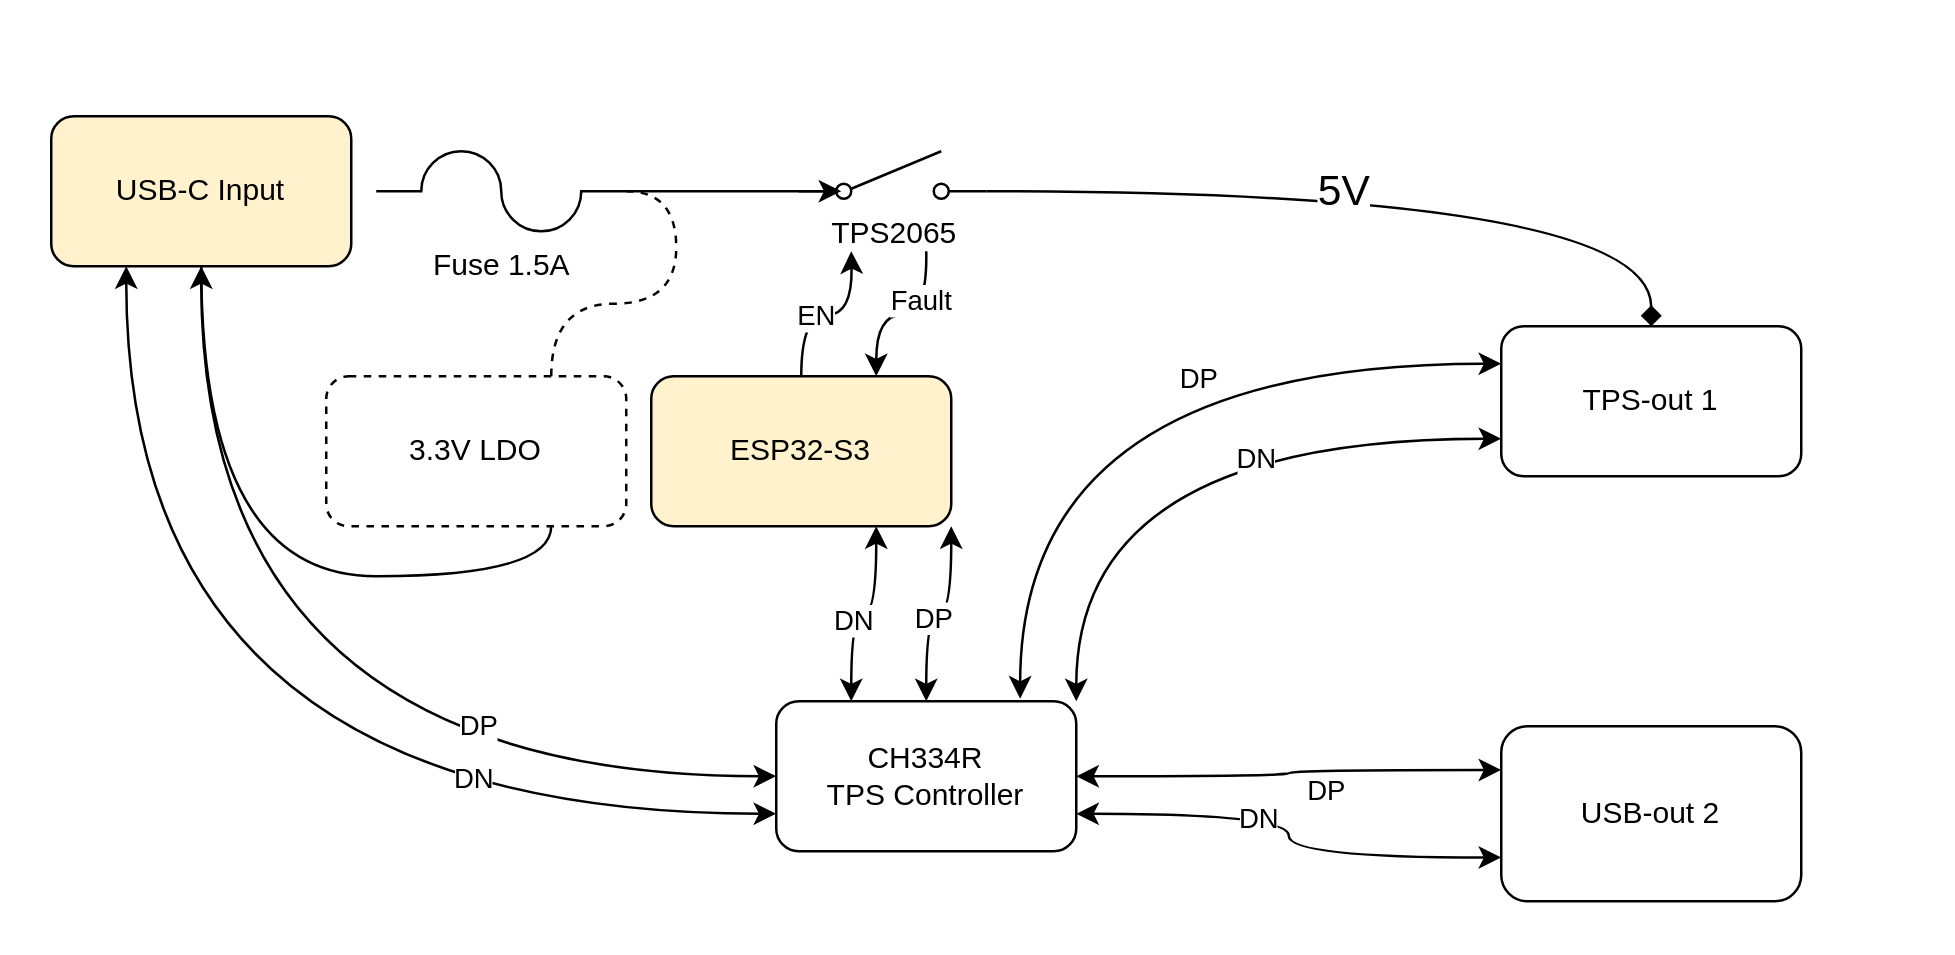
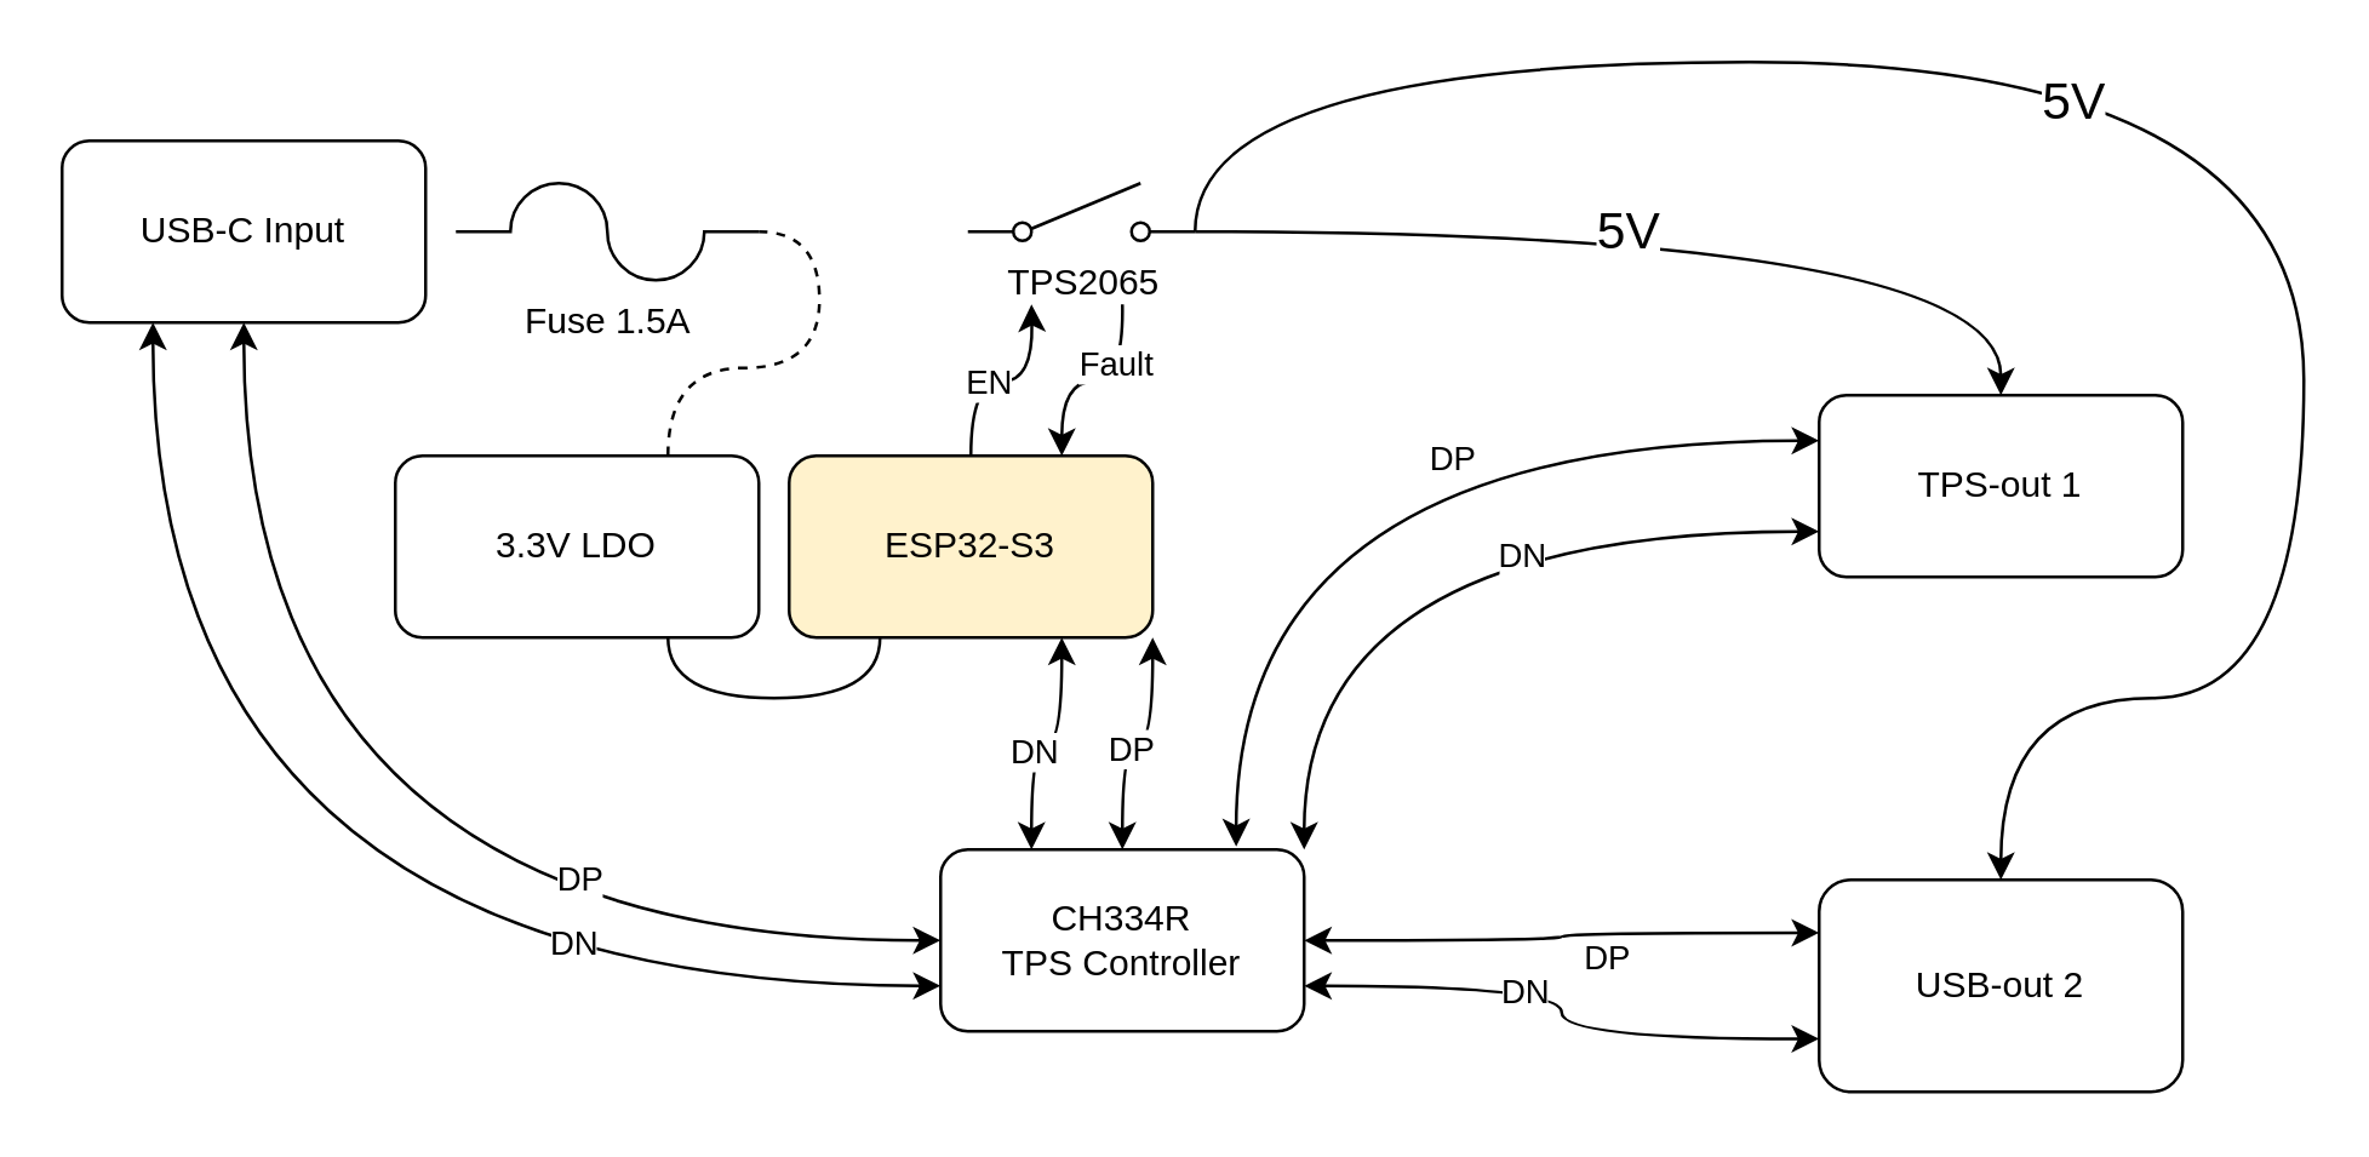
  <mxCell id="0" />
  <mxCell id="1" parent="0" />
  <mxCell id="2" style="edgeStyle=orthogonalEdgeStyle;rounded=0;orthogonalLoop=1;jettySize=auto;html=1;entryX=0;entryY=0.25;entryDx=0;entryDy=0;curved=1;startArrow=classic;startFill=1;exitX=0.813;exitY=-0.017;exitDx=0;exitDy=0;exitPerimeter=0;" edge="1" parent="1" source="28" target="5"><mxGeometry relative="1" as="geometry"><mxPoint x="431" y="166.6" as="sourcePoint" /></mxGeometry></mxCell>
  <mxCell id="3" value="&lt;div&gt;DP&lt;/div&gt;" style="edgeLabel;html=1;align=center;verticalAlign=middle;resizable=0;points=[];" vertex="1" connectable="0" parent="2"><mxGeometry x="0.255" y="-5" relative="1" as="geometry"><mxPoint as="offset" /></mxGeometry></mxCell>
  <mxCell id="4" value="&lt;div&gt;Fuse 1.5A&lt;/div&gt;" style="pointerEvents=1;verticalLabelPosition=bottom;shadow=0;dashed=0;align=center;html=1;verticalAlign=top;shape=mxgraph.electrical.miscellaneous.fuse_4;" vertex="1" parent="1"><mxGeometry x="150" y="60" width="100" height="32" as="geometry" /></mxCell>
  <mxCell id="5" value="TPS-out 1" style="rounded=1;whiteSpace=wrap;html=1;" vertex="1" parent="1"><mxGeometry x="600" y="130" width="120" height="60" as="geometry" /></mxCell>
+ <mxCell id="6" style="edgeStyle=orthogonalEdgeStyle;rounded=0;orthogonalLoop=1;jettySize=auto;html=1;exitX=0.5;exitY=0;exitDx=0;exitDy=0;entryX=1;entryY=0.8;entryDx=0;entryDy=0;curved=1;startArrow=classic;startFill=1;endArrow=none;endFill=0;" edge="1" parent="1" source="8" target="17"><mxGeometry relative="1" as="geometry"><Array as="points"><mxPoint x="660" y="230" /><mxPoint x="760" y="230" /><mxPoint x="760" y="20" /><mxPoint x="394" y="20" /></Array></mxGeometry></mxCell>
+ <mxCell id="7" value="5V" style="edgeLabel;html=1;align=center;verticalAlign=middle;resizable=0;points=[];fontSize=17;" vertex="1" connectable="0" parent="6"><mxGeometry x="0.129" y="13" relative="1" as="geometry"><mxPoint as="offset" /></mxGeometry></mxCell>
  <mxCell id="8" value="&lt;div&gt;USB-out 2&lt;/div&gt;" style="rounded=1;whiteSpace=wrap;html=1;" vertex="1" parent="1"><mxGeometry x="600" y="290" width="120" height="70" as="geometry" /></mxCell>
  <mxCell id="9" style="edgeStyle=orthogonalEdgeStyle;rounded=0;orthogonalLoop=1;jettySize=auto;html=1;exitX=1;exitY=0;exitDx=0;exitDy=0;entryX=0;entryY=0.75;entryDx=0;entryDy=0;startArrow=classic;startFill=1;curved=1;" edge="1" parent="1" source="28" target="5"><mxGeometry relative="1" as="geometry"><mxPoint x="431" y="186.88" as="sourcePoint" /></mxGeometry></mxCell>
  <mxCell id="10" value="&lt;div&gt;DN&lt;/div&gt;" style="edgeLabel;html=1;align=center;verticalAlign=middle;resizable=0;points=[];" vertex="1" connectable="0" parent="9"><mxGeometry x="0.281" y="-7" relative="1" as="geometry"><mxPoint as="offset" /></mxGeometry></mxCell>
  <mxCell id="11" style="edgeStyle=orthogonalEdgeStyle;rounded=0;orthogonalLoop=1;jettySize=auto;html=1;exitX=1;exitY=0.5;exitDx=0;exitDy=0;entryX=0;entryY=0.25;entryDx=0;entryDy=0;startArrow=classic;startFill=1;curved=1;" edge="1" parent="1" source="28" target="8"><mxGeometry relative="1" as="geometry"><mxPoint x="425" y="316.1" as="sourcePoint" /></mxGeometry></mxCell>
  <mxCell id="12" value="DP" style="edgeLabel;html=1;align=center;verticalAlign=middle;resizable=0;points=[];" vertex="1" connectable="0" parent="11"><mxGeometry x="0.183" y="-8" relative="1" as="geometry"><mxPoint as="offset" /></mxGeometry></mxCell>
  <mxCell id="13" style="edgeStyle=orthogonalEdgeStyle;rounded=0;orthogonalLoop=1;jettySize=auto;html=1;exitX=1;exitY=0.75;exitDx=0;exitDy=0;entryX=0;entryY=0.75;entryDx=0;entryDy=0;startArrow=classic;startFill=1;curved=1;" edge="1" parent="1" source="28" target="8"><mxGeometry relative="1" as="geometry"><mxPoint x="425" y="336.38" as="sourcePoint" /></mxGeometry></mxCell>
  <mxCell id="14" value="DN" style="edgeLabel;html=1;align=center;verticalAlign=middle;resizable=0;points=[];" vertex="1" connectable="0" parent="13"><mxGeometry x="-0.229" y="-1" relative="1" as="geometry"><mxPoint as="offset" /></mxGeometry></mxCell>
- <mxCell id="15" style="edgeStyle=orthogonalEdgeStyle;rounded=0;orthogonalLoop=1;jettySize=auto;html=1;exitX=1;exitY=0.8;exitDx=0;exitDy=0;curved=1;endArrow=diamond;" edge="1" parent="1" source="17" target="5"><mxGeometry relative="1" as="geometry" /></mxCell>
+ <mxCell id="15" style="edgeStyle=orthogonalEdgeStyle;rounded=0;orthogonalLoop=1;jettySize=auto;html=1;exitX=1;exitY=0.8;exitDx=0;exitDy=0;curved=1;" edge="1" parent="1" source="17" target="5"><mxGeometry relative="1" as="geometry" /></mxCell>
  <mxCell id="16" value="5V" style="edgeLabel;html=1;align=center;verticalAlign=middle;resizable=0;points=[];fontSize=17;" vertex="1" connectable="0" parent="15"><mxGeometry x="-0.113" relative="1" as="geometry"><mxPoint as="offset" /></mxGeometry></mxCell>
  <mxCell id="17" value="TPS2065" style="html=1;shape=mxgraph.electrical.electro-mechanical.singleSwitch;aspect=fixed;elSwitchState=off;spacingBottom=-46;" vertex="1" parent="1"><mxGeometry x="319" y="60" width="75" height="20" as="geometry" /></mxCell>
- <mxCell id="18" style="edgeStyle=orthogonalEdgeStyle;rounded=0;orthogonalLoop=1;jettySize=auto;html=1;exitX=1;exitY=0.5;exitDx=0;exitDy=0;exitPerimeter=0;entryX=0.227;entryY=0.8;entryDx=0;entryDy=0;entryPerimeter=0;" edge="1" parent="1" source="4" target="17"><mxGeometry relative="1" as="geometry" /></mxCell>
  <mxCell id="19" style="edgeStyle=orthogonalEdgeStyle;rounded=0;orthogonalLoop=1;jettySize=auto;html=1;exitX=0.5;exitY=0;exitDx=0;exitDy=0;curved=1;" edge="1" parent="1" source="23"><mxGeometry relative="1" as="geometry"><mxPoint x="340" y="100" as="targetPoint" /></mxGeometry></mxCell>
  <mxCell id="20" value="EN" style="edgeLabel;html=1;align=center;verticalAlign=middle;resizable=0;points=[];" vertex="1" connectable="0" parent="19"><mxGeometry x="-0.143" y="1" relative="1" as="geometry"><mxPoint y="1" as="offset" /></mxGeometry></mxCell>
  <mxCell id="21" style="edgeStyle=orthogonalEdgeStyle;rounded=0;orthogonalLoop=1;jettySize=auto;html=1;exitX=0.75;exitY=0;exitDx=0;exitDy=0;curved=1;startArrow=classic;startFill=1;endArrow=none;endFill=0;" edge="1" parent="1" source="23"><mxGeometry relative="1" as="geometry"><mxPoint x="370" y="100" as="targetPoint" /></mxGeometry></mxCell>
  <mxCell id="22" value="Fault" style="edgeLabel;html=1;align=center;verticalAlign=middle;resizable=0;points=[];" vertex="1" connectable="0" parent="21"><mxGeometry x="0.434" y="3" relative="1" as="geometry"><mxPoint as="offset" /></mxGeometry></mxCell>
  <mxCell id="23" value="ESP32-S3" style="rounded=1;whiteSpace=wrap;html=1;fillColor=#fff2cc;" vertex="1" parent="1"><mxGeometry x="260" y="150" width="120" height="60" as="geometry" /></mxCell>
  <mxCell id="24" style="edgeStyle=orthogonalEdgeStyle;rounded=0;orthogonalLoop=1;jettySize=auto;html=1;exitX=0.25;exitY=0;exitDx=0;exitDy=0;entryX=0.75;entryY=1;entryDx=0;entryDy=0;curved=1;startArrow=classic;startFill=1;" edge="1" parent="1" source="28" target="23"><mxGeometry relative="1" as="geometry" /></mxCell>
  <mxCell id="25" value="DN" style="edgeLabel;html=1;align=center;verticalAlign=middle;resizable=0;points=[];" vertex="1" connectable="0" parent="24"><mxGeometry x="-0.175" relative="1" as="geometry"><mxPoint as="offset" /></mxGeometry></mxCell>
  <mxCell id="26" style="edgeStyle=orthogonalEdgeStyle;rounded=0;orthogonalLoop=1;jettySize=auto;html=1;exitX=0;exitY=0.5;exitDx=0;exitDy=0;entryX=0.5;entryY=1;entryDx=0;entryDy=0;startArrow=classic;startFill=1;endArrow=classic;endFill=1;curved=1;" edge="1" parent="1" source="28" target="35"><mxGeometry relative="1" as="geometry" /></mxCell>
  <mxCell id="27" value="DP" style="edgeLabel;html=1;align=center;verticalAlign=middle;resizable=0;points=[];" vertex="1" connectable="0" parent="26"><mxGeometry x="-0.447" y="-21" relative="1" as="geometry"><mxPoint as="offset" /></mxGeometry></mxCell>
  <mxCell id="28" value="&lt;div&gt;CH334R&lt;/div&gt;&lt;div&gt;TPS Controller&lt;/div&gt;" style="rounded=1;whiteSpace=wrap;html=1;" vertex="1" parent="1"><mxGeometry x="310" y="280" width="120" height="60" as="geometry" /></mxCell>
  <mxCell id="29" style="edgeStyle=orthogonalEdgeStyle;rounded=0;orthogonalLoop=1;jettySize=auto;html=1;exitX=0.5;exitY=0;exitDx=0;exitDy=0;entryX=1;entryY=1;entryDx=0;entryDy=0;curved=1;startArrow=classic;startFill=1;" edge="1" parent="1" source="28" target="23"><mxGeometry relative="1" as="geometry"><mxPoint x="480" y="460" as="targetPoint" /></mxGeometry></mxCell>
  <mxCell id="30" value="DP" style="edgeLabel;html=1;align=center;verticalAlign=middle;resizable=0;points=[];" vertex="1" connectable="0" parent="29"><mxGeometry x="-0.075" y="-1" relative="1" as="geometry"><mxPoint as="offset" /></mxGeometry></mxCell>
- <mxCell id="31" style="edgeStyle=orthogonalEdgeStyle;rounded=0;orthogonalLoop=1;jettySize=auto;html=1;exitX=0.75;exitY=1;exitDx=0;exitDy=0;endArrow=none;endFill=0;curved=1;" edge="1" parent="1" source="32" target="35"><mxGeometry relative="1" as="geometry" /></mxCell>
- <mxCell id="32" value="&lt;div&gt;3.3V LDO&lt;/div&gt;" style="rounded=1;whiteSpace=wrap;html=1;dashed=1;" vertex="1" parent="1"><mxGeometry x="130" y="150" width="120" height="60" as="geometry" /></mxCell>
+ <mxCell id="31" style="edgeStyle=orthogonalEdgeStyle;rounded=0;orthogonalLoop=1;jettySize=auto;html=1;exitX=0.75;exitY=1;exitDx=0;exitDy=0;entryX=0.25;entryY=1;entryDx=0;entryDy=0;endArrow=none;endFill=0;curved=1;" edge="1" parent="1" source="32" target="23"><mxGeometry relative="1" as="geometry" /></mxCell>
+ <mxCell id="32" value="&lt;div&gt;3.3V LDO&lt;/div&gt;" style="rounded=1;whiteSpace=wrap;html=1;" vertex="1" parent="1"><mxGeometry x="130" y="150" width="120" height="60" as="geometry" /></mxCell>
  <mxCell id="33" style="edgeStyle=orthogonalEdgeStyle;rounded=0;orthogonalLoop=1;jettySize=auto;html=1;exitX=0.25;exitY=1;exitDx=0;exitDy=0;entryX=0;entryY=0.75;entryDx=0;entryDy=0;startArrow=classic;startFill=1;endArrow=classic;endFill=1;curved=1;" edge="1" parent="1" source="35" target="28"><mxGeometry relative="1" as="geometry" /></mxCell>
  <mxCell id="34" value="DN" style="edgeLabel;html=1;align=center;verticalAlign=middle;resizable=0;points=[];" vertex="1" connectable="0" parent="33"><mxGeometry x="0.491" y="15" relative="1" as="geometry"><mxPoint as="offset" /></mxGeometry></mxCell>
- <mxCell id="35" value="USB-C Input" style="rounded=1;whiteSpace=wrap;html=1;fillColor=#fff2cc;" vertex="1" parent="1"><mxGeometry x="20" y="46" width="120" height="60" as="geometry" /></mxCell>
+ <mxCell id="35" value="USB-C Input" style="rounded=1;whiteSpace=wrap;html=1;" vertex="1" parent="1"><mxGeometry x="20" y="46" width="120" height="60" as="geometry" /></mxCell>
  <mxCell id="36" style="edgeStyle=orthogonalEdgeStyle;rounded=0;orthogonalLoop=1;jettySize=auto;html=1;exitX=0.75;exitY=0;exitDx=0;exitDy=0;entryX=1;entryY=0.5;entryDx=0;entryDy=0;entryPerimeter=0;endArrow=none;endFill=0;curved=1;dashed=1;" edge="1" parent="1" source="32" target="4"><mxGeometry relative="1" as="geometry" /></mxCell>
